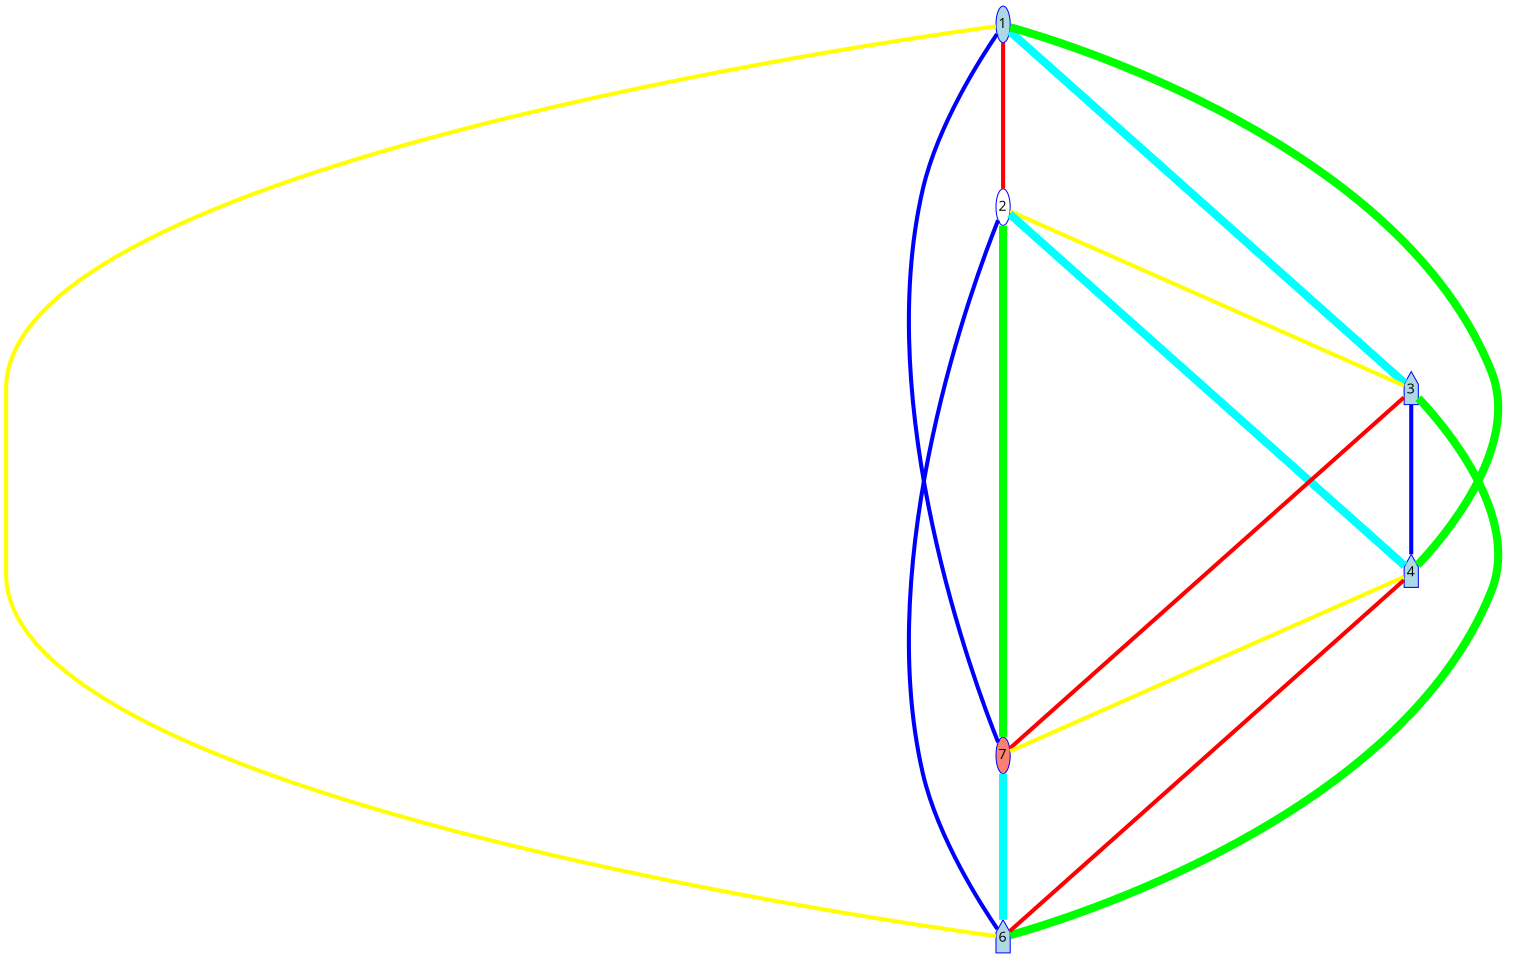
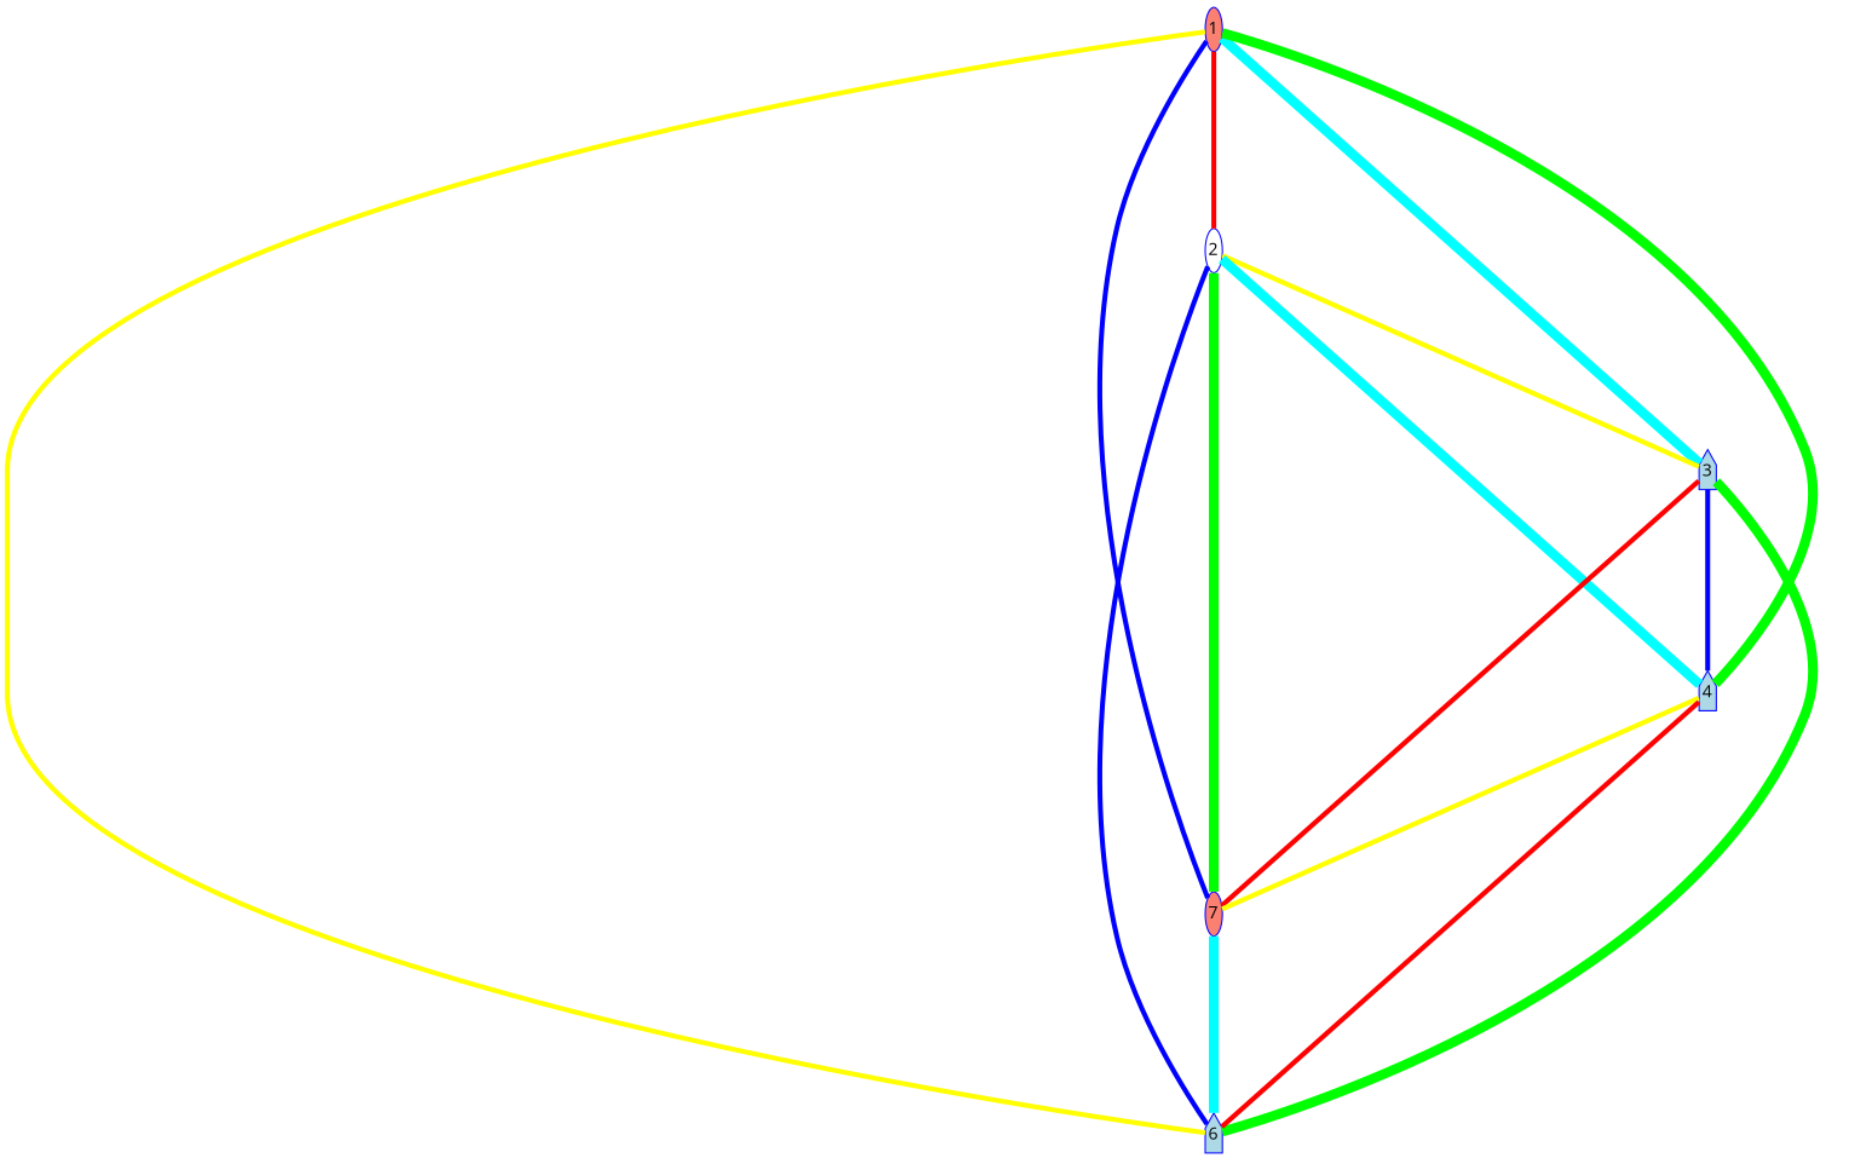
  graph {
    fontname="Open Sans"
    nodesep=2
    ranksep=2
    node [color=blue fillcolor=lightblue fixedsize=true fontname="Open Sans" shape=ellipse style=filled]
    edge [color=red fontname="Open Sans" penwidth=4 style=solid]
-   1 [width=0.2]
+   1 [fillcolor=salmon width=0.2]
    2 [fillcolor=white width=0.2]
    3 [shape=house width=0.2]
    4 [shape=house width=0.2]
    n5 [fillcolor=salmon label=7 width=0.2]
    6 [shape=house width=0.2]
    1 -- 2
    1 -- 3 [color=cyan penwidth=8]
    1 -- 4 [color=green penwidth=8]
    1 -- n5 [color=blue]
    1 -- 6 [color=yellow]
    2 -- 3 [color=yellow]
    2 -- 4 [color=cyan penwidth=8]
    2 -- n5 [color=green penwidth=8]
    2 -- 6 [color=blue]
    3 -- 4 [color=blue]
    3 -- n5
    3 -- 6 [color=green penwidth=8]
    4 -- n5 [color=yellow]
    4 -- 6
    n5 -- 6 [color=cyan penwidth=8]
  }
